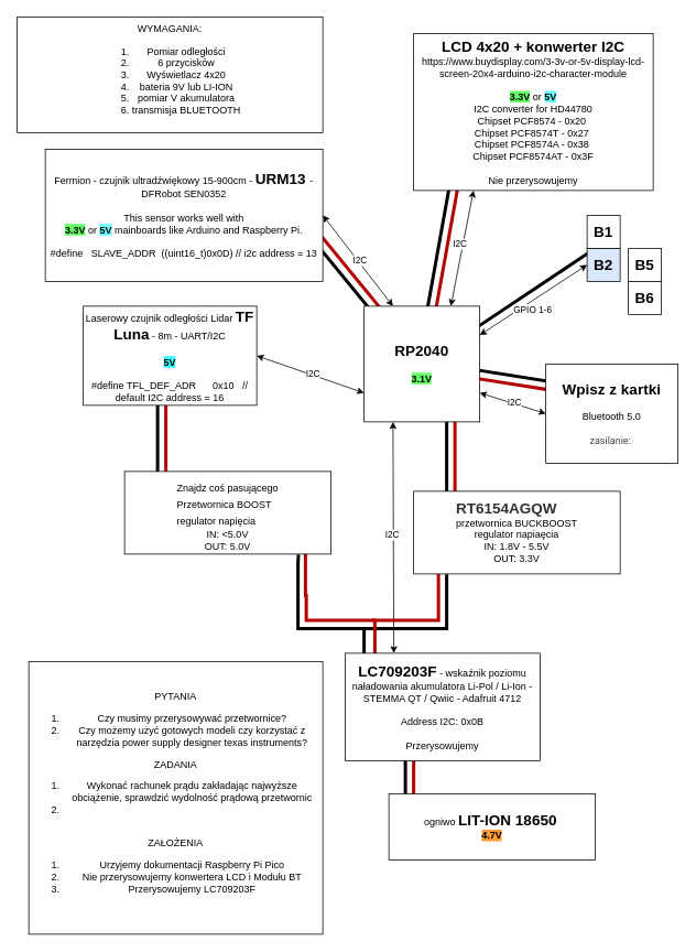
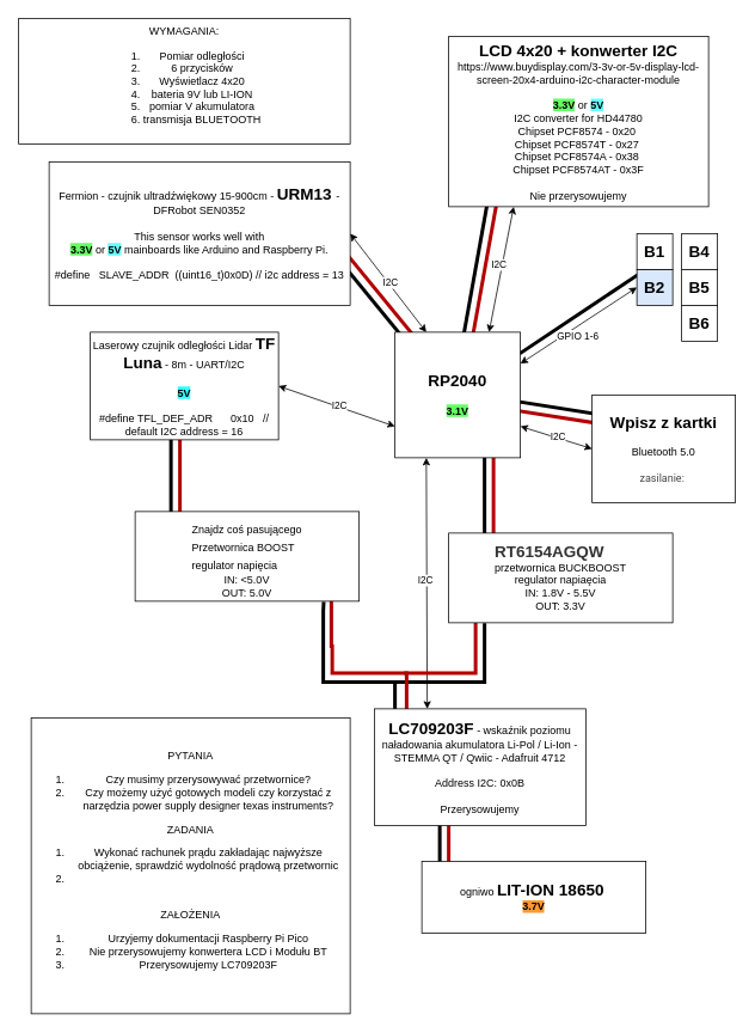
  <mxCell id="0" />
  <mxCell id="1" parent="0" />
  <mxCell id="2" value="WYMAGANIA:&lt;div&gt;&lt;ol&gt;&lt;li&gt;Pomiar odległości&lt;/li&gt;&lt;li&gt;6 przycisków&lt;/li&gt;&lt;li&gt;Wyświetlacz 4x20&lt;/li&gt;&lt;li&gt;bateria 9V lub LI-ION&lt;/li&gt;&lt;li&gt;pomiar V akumulatora&lt;/li&gt;&lt;li&gt;transmisja BLUETOOTH&lt;/li&gt;&lt;/ol&gt;&lt;/div&gt;" style="rounded=0;whiteSpace=wrap;html=1;" parent="1" vertex="1"><mxGeometry x="20" y="20" width="370" height="140" as="geometry" /></mxCell>
  <mxCell id="3" value="" style="endArrow=classic;startArrow=classic;html=1;rounded=0;exitX=0.75;exitY=0;exitDx=0;exitDy=0;entryX=0.25;entryY=1;entryDx=0;entryDy=0;" parent="1" source="43" target="33" edge="1"><mxGeometry width="50" height="50" relative="1" as="geometry"><mxPoint x="390" y="420" as="sourcePoint" /><mxPoint x="590" y="310" as="targetPoint" /></mxGeometry></mxCell>
  <mxCell id="4" value="I2C" style="edgeLabel;html=1;align=center;verticalAlign=middle;resizable=0;points=[];" parent="3" vertex="1" connectable="0"><mxGeometry x="0.055" y="4" relative="1" as="geometry"><mxPoint y="-1" as="offset" /></mxGeometry></mxCell>
  <mxCell id="5" value="" style="endArrow=classic;startArrow=classic;html=1;rounded=0;entryX=0;entryY=0.75;entryDx=0;entryDy=0;exitX=1;exitY=0.5;exitDx=0;exitDy=0;" parent="1" source="25" target="43" edge="1"><mxGeometry width="50" height="50" relative="1" as="geometry"><mxPoint x="410" y="470" as="sourcePoint" /><mxPoint x="490" y="640" as="targetPoint" /></mxGeometry></mxCell>
  <mxCell id="6" value="I2C" style="edgeLabel;html=1;align=center;verticalAlign=middle;resizable=0;points=[];" parent="5" vertex="1" connectable="0"><mxGeometry x="0.027" y="2" relative="1" as="geometry"><mxPoint as="offset" /></mxGeometry></mxCell>
  <mxCell id="7" value="" style="endArrow=classic;startArrow=classic;html=1;rounded=0;exitX=0.25;exitY=0;exitDx=0;exitDy=0;entryX=0.25;entryY=1;entryDx=0;entryDy=0;" parent="1" source="52" target="43" edge="1"><mxGeometry width="50" height="50" relative="1" as="geometry"><mxPoint x="340" y="745" as="sourcePoint" /><mxPoint x="450" y="620" as="targetPoint" /></mxGeometry></mxCell>
  <mxCell id="8" value="I2C" style="edgeLabel;html=1;align=center;verticalAlign=middle;resizable=0;points=[];" parent="7" vertex="1" connectable="0"><mxGeometry x="0.027" y="2" relative="1" as="geometry"><mxPoint as="offset" /></mxGeometry></mxCell>
  <mxCell id="9" value="" style="endArrow=classic;startArrow=classic;html=1;rounded=0;entryX=0.25;entryY=0;entryDx=0;entryDy=0;exitX=1;exitY=0.5;exitDx=0;exitDy=0;" parent="1" source="37" target="43" edge="1"><mxGeometry width="50" height="50" relative="1" as="geometry"><mxPoint x="430" y="250" as="sourcePoint" /><mxPoint x="474.25" y="430" as="targetPoint" /></mxGeometry></mxCell>
  <mxCell id="10" value="I2C" style="edgeLabel;html=1;align=center;verticalAlign=middle;resizable=0;points=[];" parent="9" vertex="1" connectable="0"><mxGeometry x="0.027" y="2" relative="1" as="geometry"><mxPoint as="offset" /></mxGeometry></mxCell>
  <mxCell id="11" value="" style="endArrow=classic;startArrow=classic;html=1;rounded=0;exitX=1;exitY=0.25;exitDx=0;exitDy=0;entryX=0;entryY=0.5;entryDx=0;entryDy=0;" parent="1" source="43" target="45" edge="1"><mxGeometry width="50" height="50" relative="1" as="geometry"><mxPoint x="600" y="420" as="sourcePoint" /><mxPoint x="720" y="465" as="targetPoint" /></mxGeometry></mxCell>
  <mxCell id="12" value="GPIO 1-6" style="edgeLabel;html=1;align=center;verticalAlign=middle;resizable=0;points=[];" parent="11" vertex="1" connectable="0"><mxGeometry x="-0.22" y="-2" relative="1" as="geometry"><mxPoint x="11" as="offset" /></mxGeometry></mxCell>
  <mxCell id="13" value="" style="endArrow=classic;startArrow=classic;html=1;rounded=0;entryX=0;entryY=0.5;entryDx=0;entryDy=0;exitX=1;exitY=0.75;exitDx=0;exitDy=0;" edge="1" parent="1" source="43" target="41"><mxGeometry width="50" height="50" relative="1" as="geometry"><mxPoint x="570" y="520" as="sourcePoint" /><mxPoint x="640" y="535" as="targetPoint" /></mxGeometry></mxCell>
  <mxCell id="14" value="I2C" style="edgeLabel;html=1;align=center;verticalAlign=middle;resizable=0;points=[];" vertex="1" connectable="0" parent="13"><mxGeometry x="0.027" y="2" relative="1" as="geometry"><mxPoint as="offset" /></mxGeometry></mxCell>
  <mxCell id="15" value="" style="group" vertex="1" connectable="0" parent="1"><mxGeometry x="490" y="920" width="10" height="70" as="geometry" /></mxCell>
  <mxCell id="16" value="" style="endArrow=none;html=1;rounded=0;strokeWidth=4;" edge="1" parent="15"><mxGeometry width="50" height="50" relative="1" as="geometry"><mxPoint y="70" as="sourcePoint" /><mxPoint as="targetPoint" /></mxGeometry></mxCell>
  <mxCell id="17" value="" style="endArrow=none;html=1;rounded=0;strokeWidth=4;fillColor=#e51400;strokeColor=#B20000;" edge="1" parent="15"><mxGeometry width="50" height="50" relative="1" as="geometry"><mxPoint x="10" y="70" as="sourcePoint" /><mxPoint x="10" as="targetPoint" /></mxGeometry></mxCell>
- <mxCell id="18" value="ogniwo &lt;font style=&quot;font-size: 18px;&quot;&gt;&lt;b&gt;LIT-ION 18650&lt;/b&gt;&lt;/font&gt;&amp;nbsp;&lt;div&gt;&lt;span style=&quot;background-color: rgb(255, 153, 51);&quot;&gt;&lt;b&gt;4.7V&lt;/b&gt;&lt;/span&gt;&lt;/div&gt;" style="rounded=0;whiteSpace=wrap;html=1;" parent="1" vertex="1"><mxGeometry x="470" y="960" width="250" height="80" as="geometry" /></mxCell>
+ <mxCell id="18" value="ogniwo &lt;font style=&quot;font-size: 18px;&quot;&gt;&lt;b&gt;LIT-ION 18650&lt;/b&gt;&lt;/font&gt;&amp;nbsp;&lt;div&gt;&lt;span style=&quot;background-color: rgb(255, 153, 51);&quot;&gt;&lt;b&gt;3.7V&lt;/b&gt;&lt;/span&gt;&lt;/div&gt;" style="rounded=0;whiteSpace=wrap;html=1;" parent="1" vertex="1"><mxGeometry x="470" y="960" width="250" height="80" as="geometry" /></mxCell>
  <mxCell id="19" value="" style="endArrow=none;html=1;rounded=0;edgeStyle=orthogonalEdgeStyle;entryX=0.842;entryY=1.006;entryDx=0;entryDy=0;strokeWidth=4;entryPerimeter=0;" edge="1" parent="1" target="51"><mxGeometry width="50" height="50" relative="1" as="geometry"><mxPoint x="440" y="820" as="sourcePoint" /><mxPoint x="440" y="760" as="targetPoint" /><Array as="points"><mxPoint x="440" y="760" /><mxPoint x="360" y="760" /><mxPoint x="360" y="681" /></Array></mxGeometry></mxCell>
  <mxCell id="20" value="" style="endArrow=none;html=1;rounded=0;edgeStyle=orthogonalEdgeStyle;entryX=0.16;entryY=1.006;entryDx=0;entryDy=0;strokeWidth=4;entryPerimeter=0;" edge="1" parent="1" target="29"><mxGeometry width="50" height="50" relative="1" as="geometry"><mxPoint x="440" y="760" as="sourcePoint" /><mxPoint x="548" y="730" as="targetPoint" /><Array as="points"><mxPoint x="540" y="760" /></Array></mxGeometry></mxCell>
  <mxCell id="21" value="" style="endArrow=none;html=1;rounded=0;edgeStyle=orthogonalEdgeStyle;fillColor=#e51400;strokeColor=#B20000;strokeWidth=4;" edge="1" parent="1" target="29"><mxGeometry width="50" height="50" relative="1" as="geometry"><mxPoint x="450" y="750" as="sourcePoint" /><mxPoint x="500" y="700" as="targetPoint" /><Array as="points"><mxPoint x="530" y="750" /></Array></mxGeometry></mxCell>
  <mxCell id="22" value="" style="group" vertex="1" connectable="0" parent="1"><mxGeometry x="190" y="470" width="10" height="180" as="geometry" /></mxCell>
  <mxCell id="23" value="" style="endArrow=none;html=1;rounded=0;strokeWidth=4;" edge="1" parent="22"><mxGeometry width="50" height="50" relative="1" as="geometry"><mxPoint y="180" as="sourcePoint" /><mxPoint as="targetPoint" /></mxGeometry></mxCell>
  <mxCell id="24" value="" style="endArrow=none;html=1;rounded=0;strokeWidth=4;fillColor=#e51400;strokeColor=#B20000;" edge="1" parent="22"><mxGeometry width="50" height="50" relative="1" as="geometry"><mxPoint x="10" y="180" as="sourcePoint" /><mxPoint x="10" as="targetPoint" /></mxGeometry></mxCell>
  <mxCell id="25" value="Laserowy czujnik odległości Lidar &lt;b&gt;&lt;font style=&quot;font-size: 18px;&quot;&gt;TF Luna&lt;/font&gt;&lt;/b&gt; - 8m - UART/I2C&lt;div&gt;&lt;br&gt;&lt;/div&gt;&lt;div&gt;&lt;b style=&quot;background-color: rgb(51, 255, 255);&quot;&gt;5V&lt;/b&gt;&lt;/div&gt;&lt;div&gt;&lt;br&gt;&lt;/div&gt;&lt;div&gt;#define TFL_DEF_ADR&amp;nbsp; &amp;nbsp; &amp;nbsp; 0x10&amp;nbsp; &amp;nbsp;// default I2C address = 16&lt;/div&gt;" style="rounded=0;whiteSpace=wrap;html=1;container=0;" parent="1" vertex="1"><mxGeometry x="100" y="370" width="210" height="120" as="geometry" /></mxCell>
  <mxCell id="26" value="" style="group" vertex="1" connectable="0" parent="1"><mxGeometry x="540" y="480" width="10" height="180" as="geometry" /></mxCell>
  <mxCell id="27" value="" style="endArrow=none;html=1;rounded=0;strokeWidth=4;" edge="1" parent="26"><mxGeometry width="50" height="50" relative="1" as="geometry"><mxPoint y="180" as="sourcePoint" /><mxPoint as="targetPoint" /></mxGeometry></mxCell>
  <mxCell id="28" value="" style="endArrow=none;html=1;rounded=0;strokeWidth=4;fillColor=#e51400;strokeColor=#B20000;" edge="1" parent="26"><mxGeometry width="50" height="50" relative="1" as="geometry"><mxPoint x="10" y="180" as="sourcePoint" /><mxPoint x="10" as="targetPoint" /></mxGeometry></mxCell>
  <mxCell id="29" value="&lt;h1 style=&quot;box-sizing: border-box; font-size: 18px; margin: 0px; font-family: Arial, Helvetica, sans-serif; line-height: 1.1; color: rgb(51, 51, 51); text-align: start;&quot; class=&quot;panel-title&quot;&gt;RT6154AGQW&lt;/h1&gt;&lt;div&gt;przetwornica BUCKBOOST&lt;/div&gt;&lt;div&gt;regulator napiaęcia&lt;/div&gt;&lt;div&gt;IN: 1.8V - 5.5V&lt;/div&gt;&lt;div&gt;OUT: 3.3V&lt;/div&gt;" style="rounded=0;whiteSpace=wrap;html=1;" parent="1" vertex="1"><mxGeometry x="500" y="594" width="250" height="100" as="geometry" /></mxCell>
  <mxCell id="30" value="" style="group;rotation=10;" vertex="1" connectable="0" parent="1"><mxGeometry x="530" y="210" width="10" height="180" as="geometry" /></mxCell>
  <mxCell id="31" value="" style="endArrow=none;html=1;rounded=0;strokeWidth=4;" edge="1" parent="30"><mxGeometry width="50" height="50" relative="1" as="geometry"><mxPoint x="-16" y="178" as="sourcePoint" /><mxPoint x="16" as="targetPoint" /></mxGeometry></mxCell>
  <mxCell id="32" value="" style="endArrow=none;html=1;rounded=0;strokeWidth=4;fillColor=#e51400;strokeColor=#B20000;" edge="1" parent="30"><mxGeometry width="50" height="50" relative="1" as="geometry"><mxPoint x="-6" y="180" as="sourcePoint" /><mxPoint x="26" y="2" as="targetPoint" /></mxGeometry></mxCell>
  <mxCell id="33" value="&lt;div style=&quot;font-size: 18px;&quot;&gt;&lt;b style=&quot;&quot;&gt;&lt;font style=&quot;font-size: 18px;&quot;&gt;LCD 4x20 + konwerter I2C&lt;/font&gt;&lt;/b&gt;&lt;/div&gt;&lt;div&gt;https://www.buydisplay.com/3-3v-or-5v-display-lcd-screen-20x4-arduino-i2c-character-module&lt;/div&gt;&lt;div&gt;&lt;br&gt;&lt;/div&gt;&lt;div&gt;&lt;b style=&quot;background-color: rgb(102, 255, 102);&quot;&gt;3.3V&lt;/b&gt;&lt;span style=&quot;background-color: rgb(255, 255, 255);&quot;&gt;&amp;nbsp;or&amp;nbsp;&lt;/span&gt;&lt;b style=&quot;background-color: rgb(102, 255, 255);&quot;&gt;5V&lt;/b&gt;&lt;/div&gt;&lt;div&gt;&lt;span style=&quot;background-color: initial;&quot;&gt;I2C converter for HD44780&lt;/span&gt;&lt;/div&gt;&lt;div&gt;Chipset PCF8574 - 0x20&amp;nbsp;&lt;/div&gt;&lt;div&gt;Chipset PCF8574T - 0x27&amp;nbsp;&lt;/div&gt;&lt;div&gt;Chipset PCF8574A - 0x38&amp;nbsp;&lt;/div&gt;&lt;div&gt;Chipset PCF8574AT - 0x3F&lt;/div&gt;&lt;div&gt;&lt;br&gt;&lt;/div&gt;&lt;div&gt;Nie przerysowujemy&lt;/div&gt;" style="rounded=0;whiteSpace=wrap;html=1;" parent="1" vertex="1"><mxGeometry x="500" y="40" width="290" height="190" as="geometry" /></mxCell>
  <mxCell id="34" value="" style="group;rotation=-40;" vertex="1" connectable="0" parent="1"><mxGeometry x="413" y="240" width="10" height="180" as="geometry" /></mxCell>
  <mxCell id="35" value="" style="endArrow=none;html=1;rounded=0;strokeWidth=4;" edge="1" parent="34"><mxGeometry width="50" height="50" relative="1" as="geometry"><mxPoint x="58" y="163" as="sourcePoint" /><mxPoint x="-56" y="24" as="targetPoint" /></mxGeometry></mxCell>
  <mxCell id="36" value="" style="endArrow=none;html=1;rounded=0;strokeWidth=4;fillColor=#e51400;strokeColor=#B20000;" edge="1" parent="34"><mxGeometry width="50" height="50" relative="1" as="geometry"><mxPoint x="66" y="156" as="sourcePoint" /><mxPoint x="-48" y="17" as="targetPoint" /></mxGeometry></mxCell>
  <mxCell id="37" value="Fermion - czujnik ultradźwiękowy 15-900cm - &lt;b&gt;&lt;font style=&quot;font-size: 18px;&quot;&gt;URM13 &lt;/font&gt;&lt;/b&gt;- DFRobot SEN0352&lt;div&gt;&lt;br&gt;&lt;/div&gt;&lt;div&gt;This sensor works well with&lt;br&gt;&lt;b style=&quot;background-color: rgb(102, 255, 102);&quot;&gt;3.3V&lt;/b&gt;&lt;span style=&quot;background-color: rgb(255, 255, 255);&quot;&gt;&amp;nbsp;or&amp;nbsp;&lt;/span&gt;&lt;b style=&quot;background-color: rgb(102, 255, 255);&quot;&gt;5V&lt;/b&gt; mainboards like Arduino and Raspberry Pi.&lt;/div&gt;&lt;div&gt;&lt;br&gt;&lt;/div&gt;&lt;div&gt;#define&amp;nbsp; &amp;nbsp;SLAVE_ADDR&amp;nbsp; ((uint16_t)0x0D) // i2c address = 13&lt;/div&gt;" style="rounded=0;whiteSpace=wrap;html=1;" parent="1" vertex="1"><mxGeometry x="54" y="180" width="336" height="160" as="geometry" /></mxCell>
  <mxCell id="38" value="" style="group;rotation=99;" vertex="1" connectable="0" parent="1"><mxGeometry x="620" y="370" width="10" height="180" as="geometry" /></mxCell>
  <mxCell id="39" value="" style="endArrow=none;html=1;rounded=0;strokeWidth=4;" edge="1" parent="38"><mxGeometry width="50" height="50" relative="1" as="geometry"><mxPoint x="-83" y="71" as="sourcePoint" /><mxPoint x="95" y="99" as="targetPoint" /></mxGeometry></mxCell>
  <mxCell id="40" value="" style="endArrow=none;html=1;rounded=0;strokeWidth=4;fillColor=#e51400;strokeColor=#B20000;" edge="1" parent="38"><mxGeometry width="50" height="50" relative="1" as="geometry"><mxPoint x="-85" y="81" as="sourcePoint" /><mxPoint x="93" y="109" as="targetPoint" /></mxGeometry></mxCell>
  <mxCell id="41" value="&lt;span style=&quot;font-size: 18px;&quot;&gt;&lt;b&gt;Wpisz z kartki&lt;/b&gt;&lt;/span&gt;&lt;br&gt;&lt;div&gt;&lt;br&gt;&lt;/div&gt;&lt;div&gt;Bluetooth 5.0&lt;/div&gt;&lt;div&gt;&lt;br&gt;&lt;/div&gt;&lt;div&gt;&lt;span style=&quot;color: rgb(68, 68, 68); font-family: Roboto, &amp;quot;Noto Sans&amp;quot;, Arial, Helvetica, sans-serif, dk; text-align: left; background-color: rgb(255, 255, 255);&quot;&gt;zasilanie:&amp;nbsp;&lt;/span&gt;&lt;br&gt;&lt;/div&gt;" style="rounded=0;whiteSpace=wrap;html=1;" parent="1" vertex="1"><mxGeometry x="660" y="440" width="160" height="120" as="geometry" /></mxCell>
  <mxCell id="42" value="" style="endArrow=none;html=1;rounded=0;strokeWidth=4;entryX=0.25;entryY=1;entryDx=0;entryDy=0;" edge="1" parent="1"><mxGeometry width="50" height="50" relative="1" as="geometry"><mxPoint x="570" y="400" as="sourcePoint" /><mxPoint x="720" y="300" as="targetPoint" /></mxGeometry></mxCell>
  <mxCell id="43" value="&lt;b&gt;&lt;font style=&quot;font-size: 18px;&quot;&gt;RP2040&lt;/font&gt;&lt;/b&gt;&lt;div&gt;&lt;br&gt;&lt;/div&gt;&lt;div&gt;&lt;b style=&quot;background-color: rgb(102, 255, 102);&quot;&gt;3.1V&lt;/b&gt;&lt;/div&gt;" style="whiteSpace=wrap;html=1;aspect=fixed;" parent="1" vertex="1"><mxGeometry x="440" y="370" width="140" height="140" as="geometry" /></mxCell>
  <mxCell id="44" value="" style="group" parent="1" vertex="1" connectable="0"><mxGeometry x="710" y="260" width="90" height="120" as="geometry" /></mxCell>
  <mxCell id="45" value="&lt;b&gt;&lt;font style=&quot;font-size: 18px;&quot;&gt;B2&lt;/font&gt;&lt;/b&gt;" style="whiteSpace=wrap;html=1;aspect=fixed;fillColor=#dae8fc;" parent="44" vertex="1"><mxGeometry y="40" width="40" height="40" as="geometry" /></mxCell>
+ <mxCell id="46" value="&lt;b&gt;&lt;font style=&quot;font-size: 18px;&quot;&gt;B4&lt;/font&gt;&lt;/b&gt;" style="whiteSpace=wrap;html=1;aspect=fixed;" parent="44" vertex="1"><mxGeometry x="50" width="40" height="40" as="geometry" /></mxCell>
  <mxCell id="47" value="&lt;font style=&quot;font-size: 18px;&quot;&gt;&lt;b&gt;B5&lt;/b&gt;&lt;/font&gt;" style="whiteSpace=wrap;html=1;aspect=fixed;" parent="44" vertex="1"><mxGeometry x="50" y="40" width="40" height="40" as="geometry" /></mxCell>
  <mxCell id="48" value="&lt;font style=&quot;font-size: 18px;&quot;&gt;&lt;b&gt;B6&lt;/b&gt;&lt;/font&gt;" style="whiteSpace=wrap;html=1;aspect=fixed;" parent="44" vertex="1"><mxGeometry x="50" y="80" width="40" height="40" as="geometry" /></mxCell>
  <mxCell id="49" value="&lt;b&gt;&lt;font style=&quot;font-size: 18px;&quot;&gt;B1&lt;/font&gt;&lt;/b&gt;" style="whiteSpace=wrap;html=1;aspect=fixed;" parent="44" vertex="1"><mxGeometry width="40" height="40" as="geometry" /></mxCell>
  <mxCell id="50" value="" style="endArrow=none;html=1;rounded=0;edgeStyle=orthogonalEdgeStyle;strokeWidth=4;fillColor=#e51400;strokeColor=#B20000;" edge="1" parent="1"><mxGeometry width="50" height="50" relative="1" as="geometry"><mxPoint x="453.03" y="810" as="sourcePoint" /><mxPoint x="369" y="600" as="targetPoint" /><Array as="points"><mxPoint x="453" y="750" /><mxPoint x="370" y="750" /><mxPoint x="370" y="720" /><mxPoint x="369" y="720" /></Array></mxGeometry></mxCell>
  <mxCell id="51" value="&lt;h1 style=&quot;text-align: center; box-sizing: border-box; margin: 0px; line-height: 1.1;&quot; class=&quot;panel-title&quot;&gt;&lt;span style=&quot;font-size: 12px; font-weight: 400;&quot;&gt;Znajdz coś pasującego&lt;/span&gt;&lt;/h1&gt;&lt;h1 style=&quot;box-sizing: border-box; font-size: 18px; margin: 0px; font-family: Arial, Helvetica, sans-serif; line-height: 1.1; color: rgb(51, 51, 51); text-align: start;&quot; class=&quot;panel-title&quot;&gt;&lt;span style=&quot;background-color: initial; color: rgb(0, 0, 0); font-family: Helvetica; font-size: 12px; font-weight: normal; text-align: center;&quot;&gt;Przetwornica BOOST&lt;/span&gt;&lt;/h1&gt;&lt;h1 style=&quot;box-sizing: border-box; font-size: 18px; margin: 0px; font-family: Arial, Helvetica, sans-serif; line-height: 1.1; color: rgb(51, 51, 51); text-align: start;&quot; class=&quot;panel-title&quot;&gt;&lt;span style=&quot;background-color: initial; color: rgb(0, 0, 0); font-family: Helvetica; font-size: 12px; font-weight: normal; text-align: center;&quot;&gt;regulator napięcia&lt;/span&gt;&lt;/h1&gt;&lt;div&gt;IN: &amp;lt;5.0V&lt;/div&gt;&lt;div&gt;OUT: 5.0V&lt;/div&gt;" style="rounded=0;whiteSpace=wrap;html=1;" vertex="1" parent="1"><mxGeometry x="150" y="570" width="250" height="100" as="geometry" /></mxCell>
  <mxCell id="52" value="&lt;b&gt;&lt;font style=&quot;font-size: 18px;&quot;&gt;LC709203F&lt;/font&gt;&lt;/b&gt; - wskaźnik poziomu naładowania akumulatora Li-Pol / Li-Ion - STEMMA QT / Qwiic - Adafruit 4712&lt;div&gt;&lt;br&gt;&lt;/div&gt;&lt;div&gt;Address I2C: 0x0B&lt;/div&gt;&lt;div&gt;&lt;br&gt;&lt;/div&gt;&lt;div&gt;Przerysowujemy&lt;/div&gt;" style="rounded=0;whiteSpace=wrap;html=1;" parent="1" vertex="1"><mxGeometry x="417" y="790" width="236" height="130" as="geometry" /></mxCell>
  <mxCell id="53" value="&lt;div&gt;PYTANIA&lt;/div&gt;&lt;ol&gt;&lt;li&gt;Czy musimy przerysowywać przetwornice?&lt;br&gt;&lt;/li&gt;&lt;li&gt;Czy możemy użyć gotowych modeli czy korzystać z narzędzia power supply designer texas instruments?&lt;br&gt;&lt;/li&gt;&lt;/ol&gt;&lt;div&gt;ZADANIA&lt;/div&gt;&lt;div&gt;&lt;ol&gt;&lt;li&gt;Wykonać rachunek prądu zakładając najwyższe obciążenie, sprawdzić wydolność prądową przetwornic&lt;/li&gt;&lt;li&gt;&lt;br&gt;&lt;/li&gt;&lt;/ol&gt;&lt;/div&gt;&lt;div&gt;&lt;br&gt;&lt;/div&gt;&lt;div&gt;ZAŁOŻENIA&lt;/div&gt;&lt;div&gt;&lt;ol&gt;&lt;li&gt;Urzyjemy dokumentacji Raspberry Pi Pico&lt;/li&gt;&lt;li&gt;Nie przerysowujemy konwertera LCD i Modułu BT&lt;/li&gt;&lt;li&gt;Przerysowujemy LC709203F&lt;/li&gt;&lt;/ol&gt;&lt;/div&gt;" style="rounded=0;whiteSpace=wrap;html=1;" vertex="1" parent="1"><mxGeometry x="34" y="800" width="356" height="330" as="geometry" /></mxCell>
